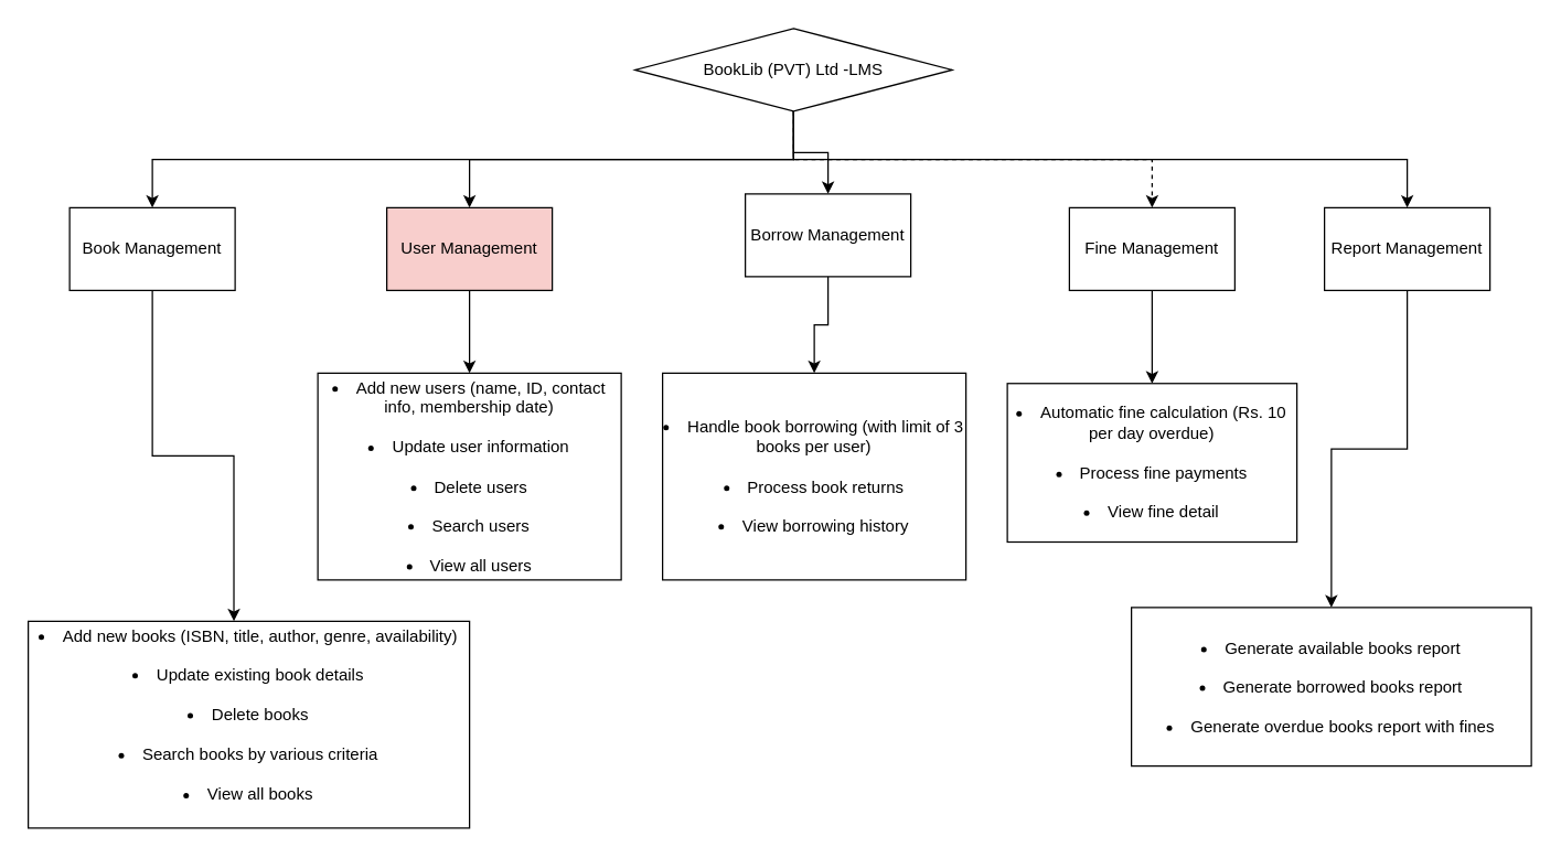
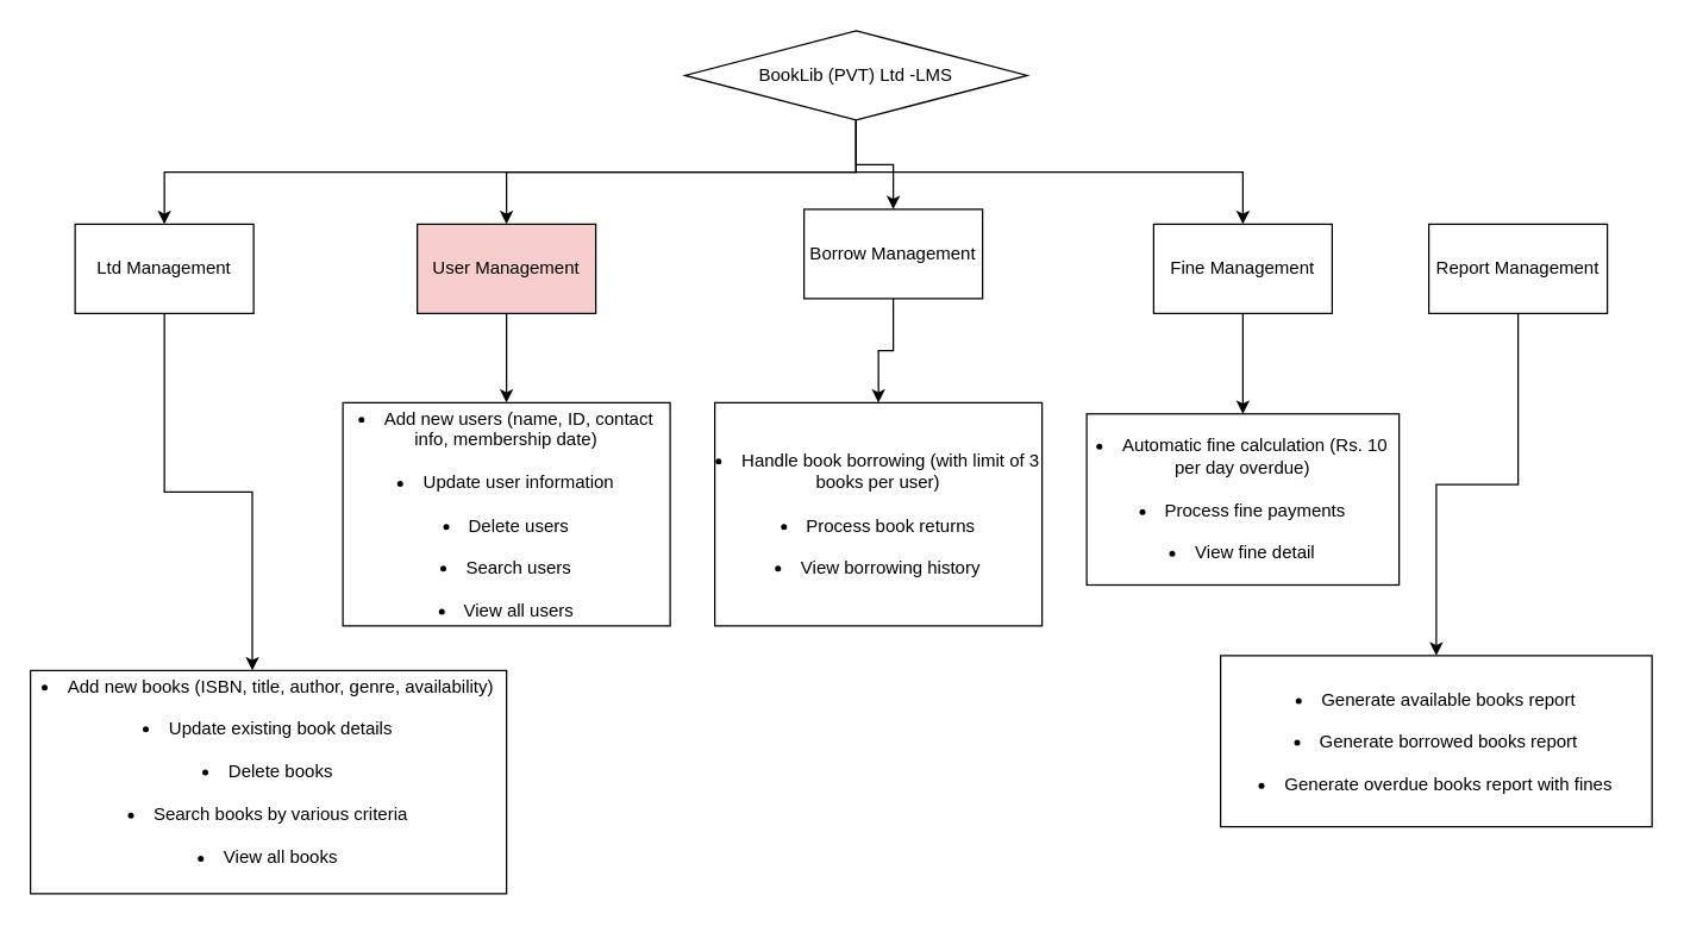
  <mxCell id="0" />
  <mxCell id="1" parent="0" />
  <mxCell id="2" value="" style="edgeStyle=orthogonalEdgeStyle;rounded=0;orthogonalLoop=1;jettySize=auto;html=1;" edge="1" parent="1" source="7" target="12"><mxGeometry relative="1" as="geometry" /></mxCell>
  <mxCell id="3" style="edgeStyle=elbowEdgeStyle;rounded=0;orthogonalLoop=1;jettySize=auto;html=1;elbow=vertical;" edge="1" parent="1" source="7" target="8"><mxGeometry relative="1" as="geometry" /></mxCell>
  <mxCell id="4" style="edgeStyle=elbowEdgeStyle;rounded=0;orthogonalLoop=1;jettySize=auto;html=1;elbow=vertical;" edge="1" parent="1" source="7" target="10"><mxGeometry relative="1" as="geometry" /></mxCell>
- <mxCell id="5" style="edgeStyle=elbowEdgeStyle;rounded=0;orthogonalLoop=1;jettySize=auto;html=1;entryX=0.5;entryY=0;entryDx=0;entryDy=0;elbow=vertical;dashed=1;" edge="1" parent="1" source="7" target="14"><mxGeometry relative="1" as="geometry" /></mxCell>
- <mxCell id="6" style="edgeStyle=elbowEdgeStyle;rounded=0;orthogonalLoop=1;jettySize=auto;html=1;elbow=vertical;" edge="1" parent="1" source="7" target="21"><mxGeometry relative="1" as="geometry" /></mxCell>
+ <mxCell id="5" style="edgeStyle=elbowEdgeStyle;rounded=0;orthogonalLoop=1;jettySize=auto;html=1;entryX=0.5;entryY=0;entryDx=0;entryDy=0;elbow=vertical;" edge="1" parent="1" source="7" target="14"><mxGeometry relative="1" as="geometry" /></mxCell>
  <mxCell id="7" value="BookLib (PVT) Ltd -LMS" style="rhombus;whiteSpace=wrap;html=1;" vertex="1" parent="1"><mxGeometry x="460" y="20" width="230" height="60" as="geometry" /></mxCell>
- <mxCell id="8" value="Book Management" style="rounded=0;whiteSpace=wrap;html=1;" vertex="1" parent="1"><mxGeometry x="50" y="150" width="120" height="60" as="geometry" /></mxCell>
+ <mxCell id="8" value="Ltd Management" style="rounded=0;whiteSpace=wrap;html=1;" vertex="1" parent="1"><mxGeometry x="50" y="150" width="120" height="60" as="geometry" /></mxCell>
  <mxCell id="9" style="edgeStyle=orthogonalEdgeStyle;rounded=0;orthogonalLoop=1;jettySize=auto;html=1;" edge="1" parent="1" source="10" target="16"><mxGeometry relative="1" as="geometry" /></mxCell>
  <mxCell id="10" value="User Management" style="rounded=0;whiteSpace=wrap;html=1;fillColor=#f8cecc;" vertex="1" parent="1"><mxGeometry x="280" y="150" width="120" height="60" as="geometry" /></mxCell>
  <mxCell id="11" style="edgeStyle=orthogonalEdgeStyle;rounded=0;orthogonalLoop=1;jettySize=auto;html=1;" edge="1" parent="1" source="12" target="17"><mxGeometry relative="1" as="geometry" /></mxCell>
  <mxCell id="12" value="Borrow Management" style="rounded=0;whiteSpace=wrap;html=1;" vertex="1" parent="1"><mxGeometry x="540" y="140" width="120" height="60" as="geometry" /></mxCell>
  <mxCell id="13" style="edgeStyle=elbowEdgeStyle;rounded=0;orthogonalLoop=1;jettySize=auto;html=1;elbow=vertical;" edge="1" parent="1" source="14" target="19"><mxGeometry relative="1" as="geometry" /></mxCell>
  <mxCell id="14" value="Fine Management" style="rounded=0;whiteSpace=wrap;html=1;" vertex="1" parent="1"><mxGeometry x="775" y="150" width="120" height="60" as="geometry" /></mxCell>
  <mxCell id="15" value="&#10;&lt;li class=&quot;whitespace-normal break-words&quot;&gt;Add new books (ISBN, title, author, genre, availability)&lt;/li&gt;&#10;&lt;li class=&quot;whitespace-normal break-words&quot;&gt;Update existing book details&lt;/li&gt;&#10;&lt;li class=&quot;whitespace-normal break-words&quot;&gt;Delete books&lt;/li&gt;&#10;&lt;li class=&quot;whitespace-normal break-words&quot;&gt;Search books by various criteria&lt;/li&gt;&#10;&lt;li class=&quot;whitespace-normal break-words&quot;&gt;View all books&lt;/li&gt;&#10;&#10;" style="rounded=1;whiteSpace=wrap;html=1;arcSize=0;" vertex="1" parent="1"><mxGeometry x="20" y="450" width="320" height="150" as="geometry" /></mxCell>
  <mxCell id="16" value="&lt;li class=&quot;whitespace-normal break-words&quot;&gt;Add new users (name, ID, contact info, membership date)&lt;/li&gt;&lt;br/&gt;&lt;li class=&quot;whitespace-normal break-words&quot;&gt;Update user information&lt;/li&gt;&lt;br/&gt;&lt;li class=&quot;whitespace-normal break-words&quot;&gt;Delete users&lt;/li&gt;&lt;br/&gt;&lt;li class=&quot;whitespace-normal break-words&quot;&gt;Search users&lt;/li&gt;&lt;br/&gt;&lt;li class=&quot;whitespace-normal break-words&quot;&gt;View all users&lt;/li&gt;" style="rounded=0;whiteSpace=wrap;html=1;" vertex="1" parent="1"><mxGeometry x="230" y="270" width="220" height="150" as="geometry" /></mxCell>
  <mxCell id="17" value="&lt;li class=&quot;whitespace-normal break-words&quot;&gt;Handle book borrowing (with limit of 3 books per user)&lt;/li&gt;&lt;br/&gt;&lt;li class=&quot;whitespace-normal break-words&quot;&gt;Process book returns&lt;/li&gt;&lt;br/&gt;&lt;li class=&quot;whitespace-normal break-words&quot;&gt;View borrowing history&lt;/li&gt;" style="rounded=0;whiteSpace=wrap;html=1;" vertex="1" parent="1"><mxGeometry x="480" y="270" width="220" height="150" as="geometry" /></mxCell>
  <mxCell id="18" style="edgeStyle=orthogonalEdgeStyle;rounded=0;orthogonalLoop=1;jettySize=auto;html=1;entryX=0.466;entryY=-0.001;entryDx=0;entryDy=0;entryPerimeter=0;" edge="1" parent="1" source="8" target="15"><mxGeometry relative="1" as="geometry" /></mxCell>
  <mxCell id="19" value="&lt;li class=&quot;whitespace-normal break-words&quot;&gt;Automatic fine calculation (Rs. 10 per day overdue)&lt;/li&gt;&lt;br/&gt;&lt;li class=&quot;whitespace-normal break-words&quot;&gt;Process fine payments&lt;/li&gt;&lt;br/&gt;&lt;li class=&quot;whitespace-normal break-words&quot;&gt;View fine detail&lt;/li&gt;" style="rounded=0;whiteSpace=wrap;html=1;" vertex="1" parent="1"><mxGeometry x="730" y="277.5" width="210" height="115" as="geometry" /></mxCell>
  <mxCell id="20" style="edgeStyle=elbowEdgeStyle;rounded=0;orthogonalLoop=1;jettySize=auto;html=1;entryX=0.5;entryY=0;entryDx=0;entryDy=0;elbow=vertical;" edge="1" parent="1" source="21" target="22"><mxGeometry relative="1" as="geometry" /></mxCell>
  <mxCell id="21" value="Report Management" style="rounded=0;whiteSpace=wrap;html=1;" vertex="1" parent="1"><mxGeometry x="960" y="150" width="120" height="60" as="geometry" /></mxCell>
  <mxCell id="22" value="&lt;li class=&quot;whitespace-normal break-words&quot;&gt;&lt;span style=&quot;background-color: transparent; color: light-dark(rgb(0, 0, 0), rgb(255, 255, 255));&quot;&gt;Generate available books report&lt;/span&gt;&lt;/li&gt;&lt;br&gt;&lt;li class=&quot;whitespace-normal break-words&quot;&gt;Generate borrowed books report&lt;/li&gt;&lt;br&gt;&lt;li class=&quot;whitespace-normal break-words&quot;&gt;Generate overdue books report with fines&lt;/li&gt;" style="rounded=0;whiteSpace=wrap;html=1;" vertex="1" parent="1"><mxGeometry x="820" y="440" width="290" height="115" as="geometry" /></mxCell>
